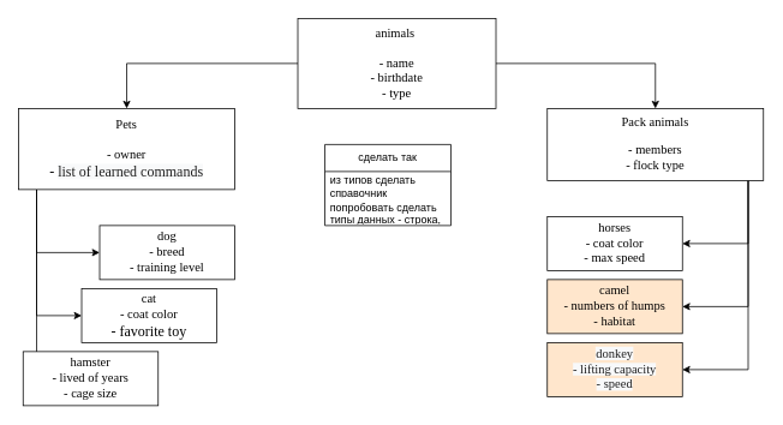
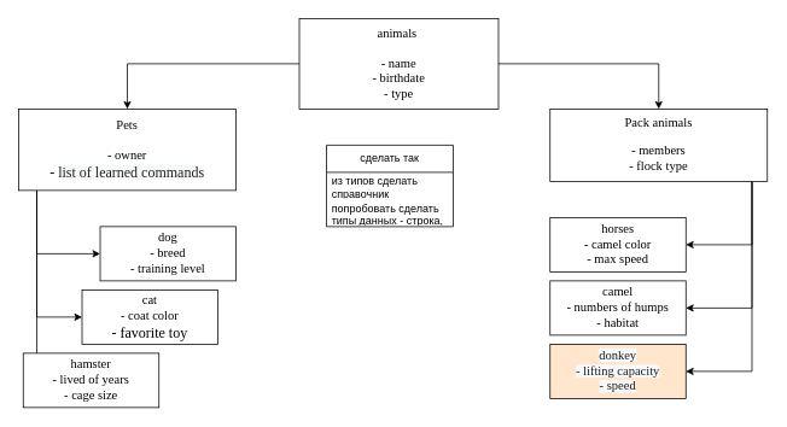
  <mxCell id="0" />
  <mxCell id="1" parent="0" />
  <mxCell id="2" style="edgeStyle=orthogonalEdgeStyle;rounded=0;orthogonalLoop=1;jettySize=auto;html=1;entryX=0.5;entryY=0;entryDx=0;entryDy=0;" parent="1" source="4" target="8" edge="1"><mxGeometry relative="1" as="geometry" /></mxCell>
  <mxCell id="3" style="edgeStyle=orthogonalEdgeStyle;rounded=0;orthogonalLoop=1;jettySize=auto;html=1;entryX=0.5;entryY=0;entryDx=0;entryDy=0;" parent="1" source="4" target="12" edge="1"><mxGeometry relative="1" as="geometry" /></mxCell>
  <mxCell id="4" value="&lt;font style=&quot;font-size: 14px;&quot; face=&quot;Verdana&quot;&gt;animals&amp;nbsp;&lt;/font&gt;&lt;div&gt;&lt;font face=&quot;Verdana&quot;&gt;&lt;span style=&quot;font-size: 14px;&quot;&gt;&lt;br&gt;&lt;/span&gt;&lt;/font&gt;&lt;div&gt;&lt;div&gt;&lt;font style=&quot;font-size: 14px;&quot; face=&quot;Verdana&quot;&gt;- name&lt;/font&gt;&lt;/div&gt;&lt;div&gt;&lt;font style=&quot;font-size: 14px;&quot; face=&quot;Verdana&quot;&gt;- birthdate&lt;/font&gt;&lt;/div&gt;&lt;div&gt;&lt;font style=&quot;font-size: 14px;&quot; face=&quot;Verdana&quot;&gt;- type&lt;/font&gt;&lt;/div&gt;&lt;/div&gt;&lt;/div&gt;" style="rounded=0;whiteSpace=wrap;html=1;" parent="1" vertex="1"><mxGeometry x="330" y="20" width="220" height="100" as="geometry" /></mxCell>
  <mxCell id="5" style="edgeStyle=orthogonalEdgeStyle;rounded=0;orthogonalLoop=1;jettySize=auto;html=1;entryX=0;entryY=0.5;entryDx=0;entryDy=0;" parent="1" source="8" target="13" edge="1"><mxGeometry relative="1" as="geometry"><Array as="points"><mxPoint x="40" y="280" /></Array></mxGeometry></mxCell>
  <mxCell id="6" style="edgeStyle=orthogonalEdgeStyle;rounded=0;orthogonalLoop=1;jettySize=auto;html=1;entryX=0;entryY=0.5;entryDx=0;entryDy=0;" parent="1" source="8" target="14" edge="1"><mxGeometry relative="1" as="geometry"><mxPoint x="80" y="343" as="targetPoint" /><Array as="points"><mxPoint x="40" y="350" /></Array></mxGeometry></mxCell>
  <mxCell id="7" style="edgeStyle=orthogonalEdgeStyle;rounded=0;orthogonalLoop=1;jettySize=auto;html=1;entryX=0;entryY=0.5;entryDx=0;entryDy=0;" parent="1" source="8" target="15" edge="1"><mxGeometry relative="1" as="geometry"><Array as="points"><mxPoint x="40" y="420" /></Array></mxGeometry></mxCell>
  <mxCell id="8" value="&lt;font face=&quot;Verdana&quot; style=&quot;font-size: 14px;&quot;&gt;Pets&lt;/font&gt;&lt;div&gt;&lt;font style=&quot;font-size: 14px;&quot; face=&quot;_dHk6iKgitxFHOTg1jyD&quot;&gt;&lt;br&gt;&lt;/font&gt;&lt;div&gt;&lt;font face=&quot;_dHk6iKgitxFHOTg1jyD&quot; style=&quot;font-size: 14px;&quot;&gt;- &lt;/font&gt;&lt;font face=&quot;Verdana&quot; style=&quot;font-size: 14px;&quot;&gt;owner&lt;/font&gt;&lt;/div&gt;&lt;div&gt;&lt;font face=&quot;Verdana&quot; size=&quot;3&quot;&gt;-&amp;nbsp;&lt;span style=&quot;background-color: rgb(248, 249, 250); color: rgb(31, 31, 31); text-align: left;&quot;&gt;list of learned commands&lt;/span&gt;&lt;/font&gt;&lt;/div&gt;&lt;/div&gt;" style="rounded=0;whiteSpace=wrap;html=1;" parent="1" vertex="1"><mxGeometry y="120" width="240" height="90" as="geometry" x="20" /></mxCell>
  <mxCell id="9" style="edgeStyle=orthogonalEdgeStyle;rounded=0;orthogonalLoop=1;jettySize=auto;html=1;entryX=1;entryY=0.5;entryDx=0;entryDy=0;" parent="1" source="12" target="16" edge="1"><mxGeometry relative="1" as="geometry"><Array as="points"><mxPoint x="830" y="270" /></Array></mxGeometry></mxCell>
  <mxCell id="10" style="edgeStyle=orthogonalEdgeStyle;rounded=0;orthogonalLoop=1;jettySize=auto;html=1;entryX=1;entryY=0.5;entryDx=0;entryDy=0;" parent="1" source="12" target="17" edge="1"><mxGeometry relative="1" as="geometry"><Array as="points"><mxPoint x="830" y="340" /></Array></mxGeometry></mxCell>
  <mxCell id="11" style="edgeStyle=orthogonalEdgeStyle;rounded=0;orthogonalLoop=1;jettySize=auto;html=1;" parent="1" source="12" target="18" edge="1"><mxGeometry relative="1" as="geometry"><Array as="points"><mxPoint x="830" y="410" /></Array></mxGeometry></mxCell>
  <mxCell id="12" value="&lt;font style=&quot;font-size: 14px;&quot; face=&quot;Verdana&quot;&gt;Pack animals&lt;/font&gt;&lt;div&gt;&lt;br&gt;&lt;/div&gt;&lt;div&gt;&lt;div&gt;&lt;font style=&quot;font-size: 14px;&quot; face=&quot;Verdana&quot;&gt;- members&lt;/font&gt;&lt;/div&gt;&lt;div&gt;&lt;font style=&quot;font-size: 14px;&quot; face=&quot;Verdana&quot;&gt;- flock type&lt;/font&gt;&lt;/div&gt;&lt;/div&gt;" style="rounded=0;whiteSpace=wrap;html=1;" parent="1" vertex="1"><mxGeometry x="607" y="120" width="240" height="80" as="geometry" /></mxCell>
  <mxCell id="13" value="&lt;font face=&quot;Verdana&quot; style=&quot;font-size: 14px;&quot;&gt;dog&lt;/font&gt;&lt;div&gt;&lt;font style=&quot;font-size: 14px;&quot; face=&quot;Verdana&quot;&gt;- breed&lt;/font&gt;&lt;/div&gt;&lt;div&gt;&lt;font style=&quot;font-size: 14px;&quot;&gt;&lt;font face=&quot;QggbABV_K8SNZl7rFCHn&quot;&gt;- &lt;/font&gt;&lt;font face=&quot;Verdana&quot;&gt;training &lt;/font&gt;&lt;/font&gt;&lt;font face=&quot;Verdana&quot; style=&quot;font-size: 14px;&quot;&gt;level&lt;/font&gt;&lt;/div&gt;" style="rounded=0;whiteSpace=wrap;html=1;" parent="1" vertex="1"><mxGeometry x="110" y="250" width="150" height="60" as="geometry" /></mxCell>
  <mxCell id="14" value="&lt;div&gt;&lt;font face=&quot;Verdana&quot; style=&quot;font-size: 14px;&quot;&gt;cat&lt;/font&gt;&lt;/div&gt;&lt;div&gt;&lt;font face=&quot;Verdana&quot; style=&quot;font-size: 14px;&quot;&gt;- coat color&lt;/font&gt;&lt;/div&gt;&lt;div&gt;&lt;font face=&quot;Verdana&quot; size=&quot;3&quot;&gt;- favorite toy&lt;/font&gt;&lt;/div&gt;" style="rounded=0;whiteSpace=wrap;html=1;" parent="1" vertex="1"><mxGeometry x="90" y="320" width="150" height="60" as="geometry" /></mxCell>
  <mxCell id="15" value="&lt;font style=&quot;font-size: 14px;&quot; face=&quot;Verdana&quot;&gt;hamster&lt;/font&gt;&lt;div&gt;&lt;div&gt;&lt;font style=&quot;font-size: 14px;&quot; face=&quot;Verdana&quot;&gt;- lived of years&lt;/font&gt;&lt;/div&gt;&lt;div&gt;&lt;font style=&quot;font-size: 14px;&quot; face=&quot;Verdana&quot;&gt;- cage&lt;/font&gt; &lt;font style=&quot;font-size: 14px;&quot; face=&quot;Verdana&quot;&gt;size&lt;/font&gt;&lt;/div&gt;&lt;/div&gt;" style="rounded=0;whiteSpace=wrap;html=1;" parent="1" vertex="1"><mxGeometry x="25" y="390" width="150" height="60" as="geometry" /></mxCell>
- <mxCell id="16" value="&lt;font style=&quot;font-size: 14px;&quot; face=&quot;Verdana&quot;&gt;horses&lt;/font&gt;&lt;div&gt;&lt;font style=&quot;font-size: 14px;&quot; face=&quot;Verdana&quot;&gt;- coat color&lt;/font&gt;&lt;/div&gt;&lt;div&gt;&lt;font style=&quot;font-size: 14px;&quot; face=&quot;Verdana&quot;&gt;- max speed&lt;/font&gt;&lt;/div&gt;" style="rounded=0;whiteSpace=wrap;html=1;" parent="1" vertex="1"><mxGeometry x="607" y="240" width="150" height="60" as="geometry" /></mxCell>
- <mxCell id="17" value="&lt;font style=&quot;font-size: 14px;&quot; face=&quot;Verdana&quot;&gt;camel&lt;/font&gt;&lt;div&gt;&lt;div&gt;&lt;font style=&quot;font-size: 14px;&quot; face=&quot;Verdana&quot;&gt;- numbers of humps&lt;/font&gt;&lt;/div&gt;&lt;div&gt;&lt;font style=&quot;font-size: 14px;&quot; face=&quot;Verdana&quot;&gt;- habitat&lt;/font&gt;&lt;/div&gt;&lt;/div&gt;" style="rounded=0;whiteSpace=wrap;html=1;fillColor=#ffe6cc;" parent="1" vertex="1"><mxGeometry x="607" y="310" width="150" height="60" as="geometry" /></mxCell>
+ <mxCell id="16" value="&lt;font style=&quot;font-size: 14px;&quot; face=&quot;Verdana&quot;&gt;horses&lt;/font&gt;&lt;div&gt;&lt;font style=&quot;font-size: 14px;&quot; face=&quot;Verdana&quot;&gt;- camel color&lt;/font&gt;&lt;/div&gt;&lt;div&gt;&lt;font style=&quot;font-size: 14px;&quot; face=&quot;Verdana&quot;&gt;- max speed&lt;/font&gt;&lt;/div&gt;" style="rounded=0;whiteSpace=wrap;html=1;" parent="1" vertex="1"><mxGeometry x="607" y="240" width="150" height="60" as="geometry" /></mxCell>
+ <mxCell id="17" value="&lt;font style=&quot;font-size: 14px;&quot; face=&quot;Verdana&quot;&gt;camel&lt;/font&gt;&lt;div&gt;&lt;div&gt;&lt;font style=&quot;font-size: 14px;&quot; face=&quot;Verdana&quot;&gt;- numbers of humps&lt;/font&gt;&lt;/div&gt;&lt;div&gt;&lt;font style=&quot;font-size: 14px;&quot; face=&quot;Verdana&quot;&gt;- habitat&lt;/font&gt;&lt;/div&gt;&lt;/div&gt;" style="rounded=0;whiteSpace=wrap;html=1;" parent="1" vertex="1"><mxGeometry x="607" y="310" width="150" height="60" as="geometry" /></mxCell>
  <mxCell id="18" value="&lt;div&gt;&lt;span style=&quot;font-size: 14px; font-family: Verdana; background-color: rgb(248, 249, 250); color: rgb(31, 31, 31); text-align: left; white-space-collapse: preserve;&quot;&gt;donkey&lt;/span&gt;&lt;br&gt;&lt;/div&gt;&lt;div&gt;&lt;span style=&quot;color: rgb(31, 31, 31); text-align: left; white-space-collapse: preserve; background-color: rgb(248, 249, 250);&quot;&gt;&lt;font face=&quot;Verdana&quot; style=&quot;font-size: 14px;&quot;&gt;- lifting capacity&lt;/font&gt;&lt;/span&gt;&lt;/div&gt;&lt;div&gt;&lt;span style=&quot;color: rgb(31, 31, 31); text-align: left; white-space-collapse: preserve; background-color: rgb(248, 249, 250);&quot;&gt;&lt;font face=&quot;Verdana&quot; style=&quot;font-size: 14px;&quot;&gt;- speed&lt;/font&gt;&lt;/span&gt;&lt;/div&gt;" style="rounded=0;whiteSpace=wrap;html=1;fillColor=#ffe6cc;" parent="1" vertex="1"><mxGeometry x="607" y="380" width="150" height="60" as="geometry" /></mxCell>
  <mxCell id="19" value="сделать так" style="swimlane;fontStyle=0;childLayout=stackLayout;horizontal=1;startSize=30;horizontalStack=0;resizeParent=1;resizeParentMax=0;resizeLast=0;collapsible=1;marginBottom=0;whiteSpace=wrap;html=1;" parent="1" vertex="1"><mxGeometry x="360" y="160" width="140" height="90" as="geometry" /></mxCell>
  <mxCell id="20" value="из типов сделать справочник" style="text;strokeColor=none;fillColor=none;align=left;verticalAlign=middle;spacingLeft=4;spacingRight=4;overflow=hidden;points=[[0,0.5],[1,0.5]];portConstraint=eastwest;rotatable=0;whiteSpace=wrap;html=1;" parent="19" vertex="1"><mxGeometry y="30" width="140" height="30" as="geometry" /></mxCell>
  <mxCell id="21" value="попробовать сделать типы данных - строка, число" style="text;strokeColor=none;fillColor=none;align=left;verticalAlign=middle;spacingLeft=4;spacingRight=4;overflow=hidden;points=[[0,0.5],[1,0.5]];portConstraint=eastwest;rotatable=0;whiteSpace=wrap;html=1;" parent="19" vertex="1"><mxGeometry y="60" width="140" height="30" as="geometry" /></mxCell>
